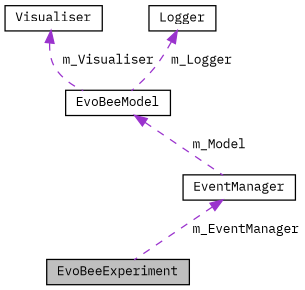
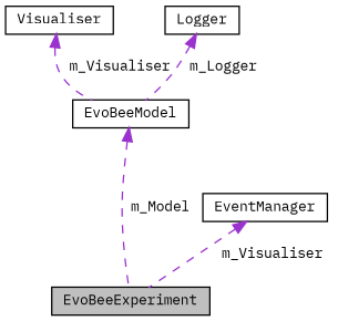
  digraph {
    fontname="IBM Plex Mono"
    node [color=black fillcolor=white fontname="IBM Plex Mono" fontsize=10 shape=record style=filled]
    edge [color=darkorchid3 dir=back fontname="IBM Plex Mono" fontsize=10 labelfontname=Helvetica labelfontsize=10 style=dashed]
    n1 [fillcolor=grey75 fontcolor=black height=0.2 label=EvoBeeExperiment width=0.4]
    n2 [height=0.2 label=Visualiser width=0.4]
    n3 [height=0.2 label=EvoBeeModel width=0.4]
    n4 [height=0.2 label=Logger width=0.4]
    n5 [height=0.2 label=EventManager width=0.4]
    n2 -> n3 [label=" m_Visualiser"]
-   n3 -> n5 [label=" m_Model"]
+   n3 -> n1 [label=" m_Model"]
    n4 -> n3 [label=" m_Logger"]
-   n5 -> n1 [label=" m_EventManager"]
+   n5 -> n1 [label=" m_Visualiser"]
  }
